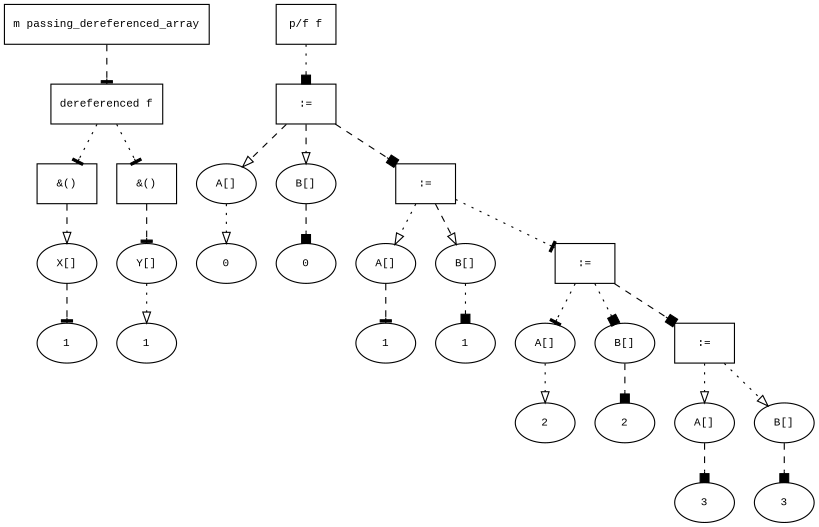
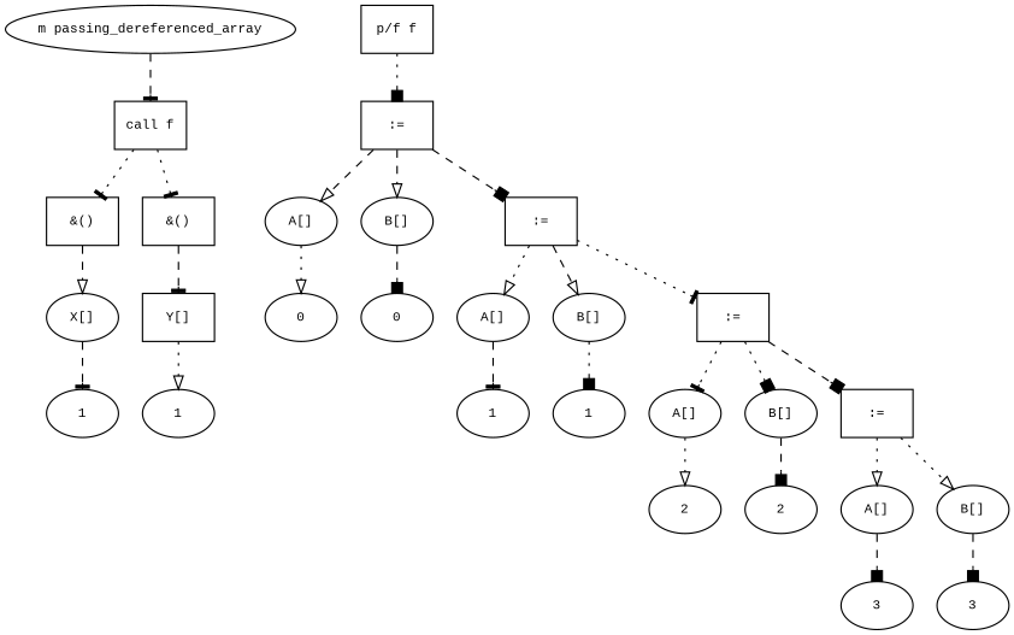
  digraph {
    fontname="Times New Roman"
    fontsize=10
    node [fontname="Courier New" fontsize=10 shape=ellipse]
    edge [arrowhead=onormal fontname="Times New Roman" fontsize=10 style=dashed]
-   n1 [label="m passing_dereferenced_array" shape=box]
-   n2 [label="dereferenced f" shape=box]
+   n1 [label="m passing_dereferenced_array"]
+   n2 [label="call f" shape=box]
    n3 [label="&()" shape=box]
    n4 [label="&()" shape=box]
    n5 [label="p/f f" shape=box]
    n6 [label=":=" shape=box]
    n7 [label="X[]"]
-   n8 [label="Y[]"]
+   n8 [label="Y[]" shape=box]
    n9 [label=1]
    n10 [label=1]
    n11 [label="A[]"]
    n12 [label="B[]"]
    n13 [label=":=" shape=box]
    n14 [label=0]
    n15 [label=0]
    n16 [label="A[]"]
    n17 [label="B[]"]
    n18 [label=":=" shape=box]
    n19 [label=1]
    n20 [label=1]
    n21 [label="A[]"]
    n22 [label="B[]"]
    n23 [label=":=" shape=box]
    n24 [label=2]
    n25 [label=2]
    n26 [label="A[]"]
    n27 [label="B[]"]
    n28 [label=3]
    n29 [label=3]
    n1 -> n2 [arrowhead=tee]
    n2 -> n3 [arrowhead=tee style=dotted]
    n2 -> n4 [arrowhead=tee style=dotted]
    n3 -> n7
    n4 -> n8 [arrowhead=tee]
    n5 -> n6 [arrowhead=box style=dotted]
    n6 -> n11
    n6 -> n12
    n6 -> n13 [arrowhead=box]
    n7 -> n9 [arrowhead=tee]
    n8 -> n10 [style=dotted]
    n11 -> n14 [style=dotted]
    n12 -> n15 [arrowhead=box]
    n13 -> n16 [style=dotted]
    n13 -> n17
    n13 -> n18 [arrowhead=tee style=dotted]
    n16 -> n19 [arrowhead=tee]
    n17 -> n20 [arrowhead=box style=dotted]
    n18 -> n21 [arrowhead=tee style=dotted]
    n18 -> n22 [arrowhead=box style=dotted]
    n18 -> n23 [arrowhead=box]
    n21 -> n24 [style=dotted]
    n22 -> n25 [arrowhead=box]
    n23 -> n26 [style=dotted]
    n23 -> n27 [style=dotted]
    n26 -> n28 [arrowhead=box]
    n27 -> n29 [arrowhead=box]
  }
